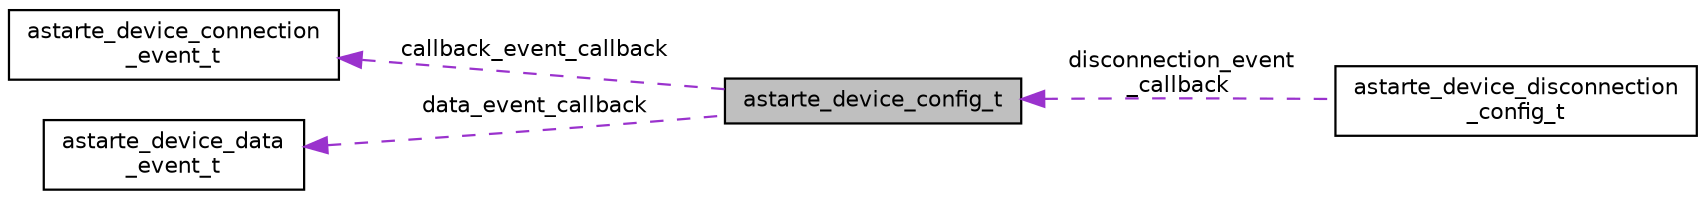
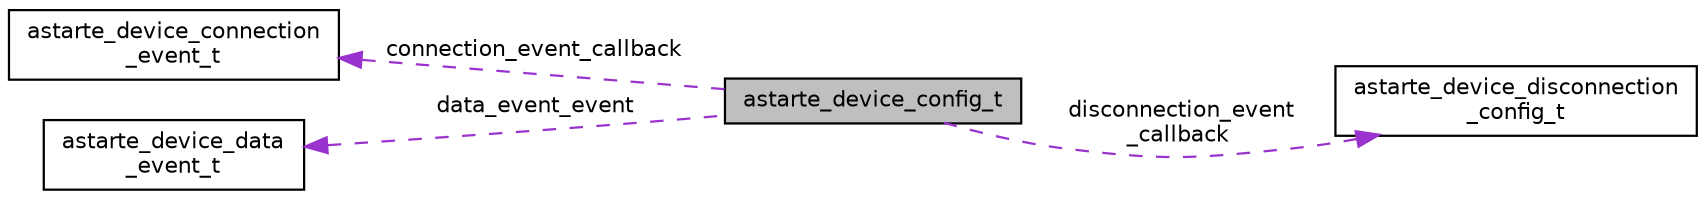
  digraph {
    rankdir=LR
    node [color=black fillcolor=white fontname=Helvetica fontsize=10 shape=record style=filled]
    edge [color=darkorchid3 dir=back fontname=Helvetica fontsize=10 labelfontname=Helvetica labelfontsize=10 style=dashed]
    n1 [fillcolor=grey75 fontcolor=black height=0.2 label=astarte_device_config_t width=0.4]
    n2 [height=0.2 label="astarte_device_connection\l_event_t" width=0.4]
    n3 [height=0.2 label="astarte_device_data\l_event_t" width=0.4]
    n4 [height=0.2 label="astarte_device_disconnection\l_config_t" width=0.4]
-   n2 -> n1 [label=" callback_event_callback"]
-   n3 -> n1 [label=" data_event_callback"]
-   n1 -> n4 [label=" disconnection_event\l_callback"]
+   n2 -> n1 [label=" connection_event_callback"]
+   n3 -> n1 [label=" data_event_event"]
+   n4 -> n1 [label=" disconnection_event\l_callback"]
  }
